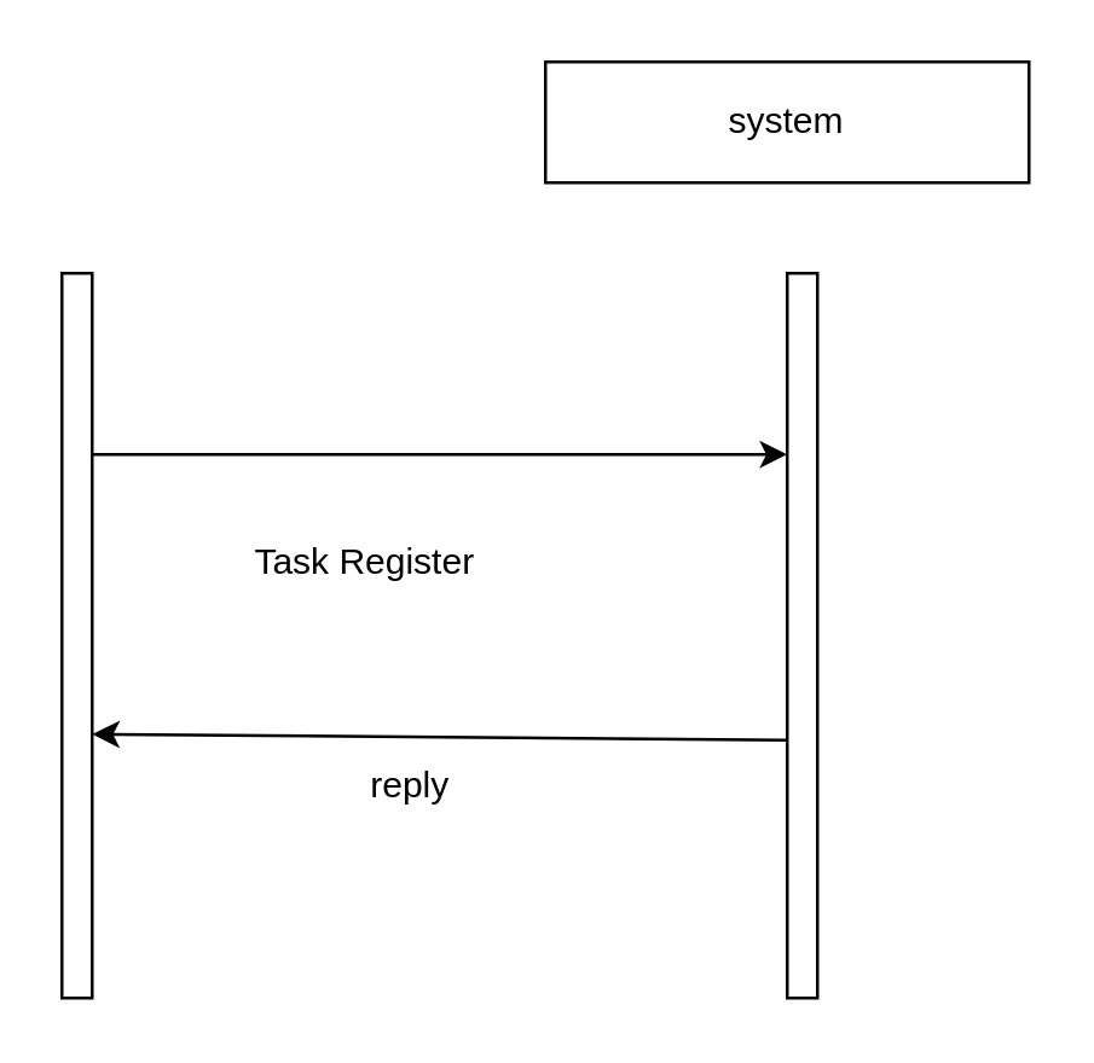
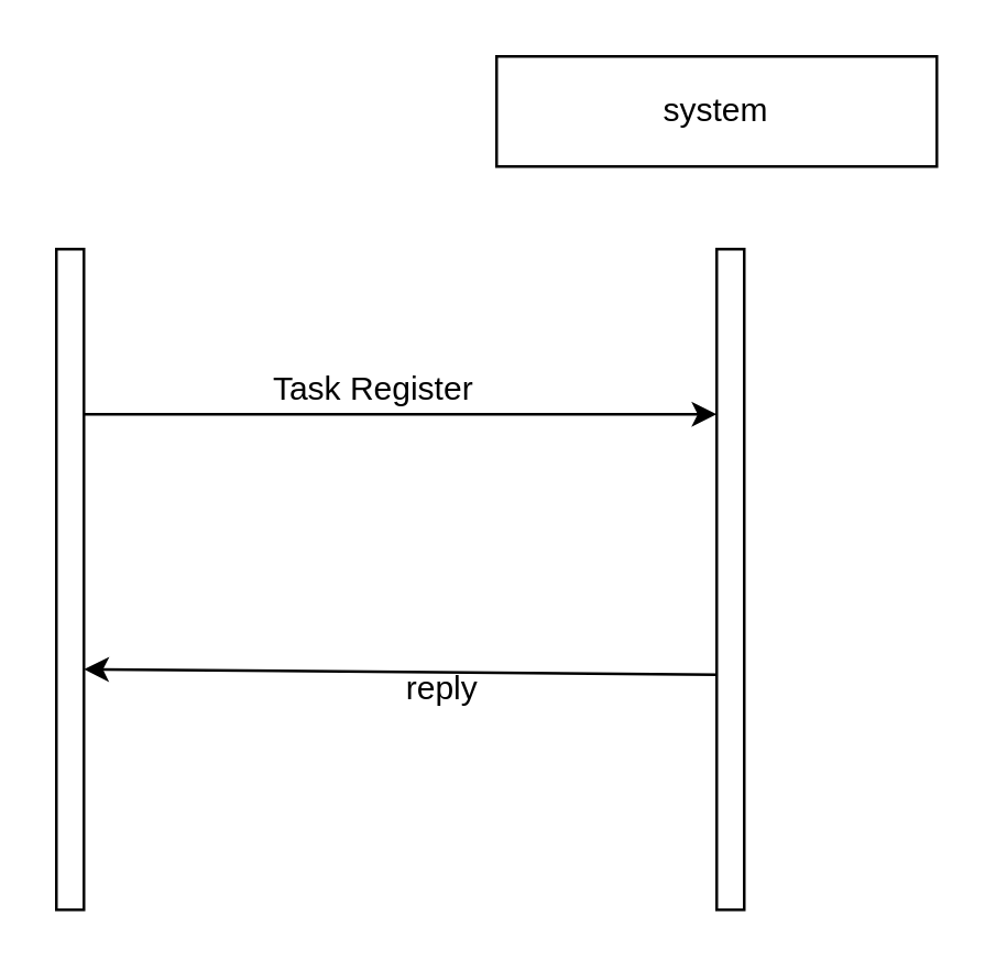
  <mxCell id="0" />
  <mxCell id="1" parent="0" />
  <mxCell id="2" value="system" style="rounded=0;whiteSpace=wrap;html=1;" parent="1" vertex="1"><mxGeometry x="180" y="20" width="160" height="40" as="geometry" /></mxCell>
  <mxCell id="3" style="edgeStyle=orthogonalEdgeStyle;rounded=0;orthogonalLoop=1;jettySize=auto;html=1;exitX=1;exitY=0.25;exitDx=0;exitDy=0;entryX=0;entryY=0.25;entryDx=0;entryDy=0;" parent="1" source="4" target="5" edge="1"><mxGeometry relative="1" as="geometry"><mxPoint x="410" y="180" as="targetPoint" /></mxGeometry></mxCell>
  <mxCell id="4" value="" style="rounded=0;whiteSpace=wrap;html=1;" parent="1" vertex="1"><mxGeometry x="20" y="90" width="10" height="240" as="geometry" /></mxCell>
  <mxCell id="5" value="" style="rounded=0;whiteSpace=wrap;html=1;" parent="1" vertex="1"><mxGeometry x="260" y="90" width="10" height="240" as="geometry" /></mxCell>
  <mxCell id="6" value="" style="endArrow=classic;html=1;entryX=1;entryY=0.636;entryDx=0;entryDy=0;entryPerimeter=0;exitX=0;exitY=0.644;exitDx=0;exitDy=0;exitPerimeter=0;" parent="1" source="5" target="4" edge="1"><mxGeometry width="50" height="50" relative="1" as="geometry"><mxPoint x="340" y="320" as="sourcePoint" /><mxPoint x="390" y="270" as="targetPoint" /></mxGeometry></mxCell>
- <mxCell id="7" value="Task Register" style="text;html=1;align=center;verticalAlign=middle;resizable=0;points=[];autosize=1;" vertex="1" parent="1"><mxGeometry x="75" y="176" width="90" height="20" as="geometry" /></mxCell>
- <mxCell id="8" value="reply" style="text;html=1;align=center;verticalAlign=middle;resizable=0;points=[];autosize=1;" vertex="1" parent="1"><mxGeometry x="115" y="250" width="40" height="20" as="geometry" /></mxCell>
+ <mxCell id="7" value="Task Register" style="text;html=1;align=center;verticalAlign=middle;resizable=0;points=[];autosize=1;" vertex="1" parent="1"><mxGeometry x="90" y="131" width="90" height="20" as="geometry" /></mxCell>
+ <mxCell id="8" value="reply" style="text;html=1;align=center;verticalAlign=middle;resizable=0;points=[];autosize=1;" vertex="1" parent="1"><mxGeometry x="140" y="240" width="40" height="20" as="geometry" /></mxCell>
